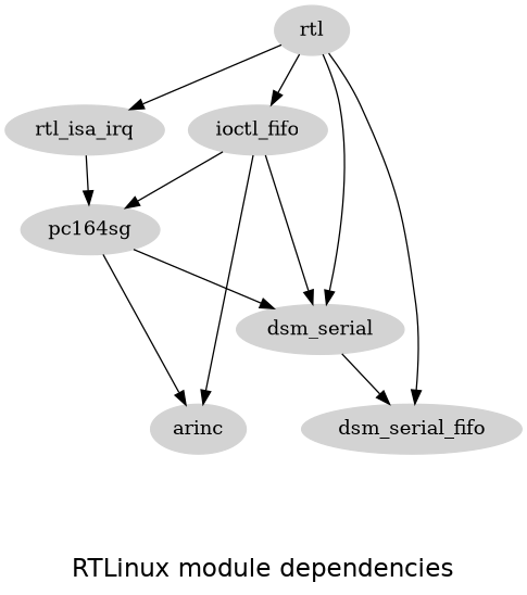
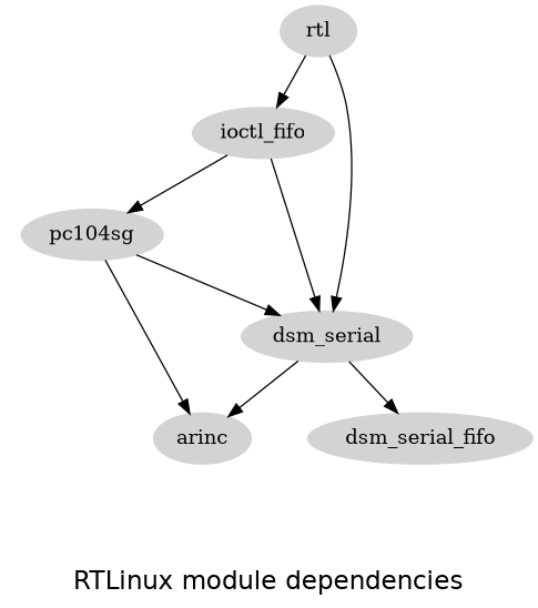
  digraph {
    fontname=Helvetica
    fontsize=18
    label="\nRTLinux module dependencies"
    node [color=lightgrey style=filled]
    arinc
    dsm_serial_fifo
    dsm_serial
-   pc104sg [label=pc164sg]
+   pc104sg
    ioctl_fifo
-   rtl_isa_irq
    rtl
    subgraph sub_1 {
      rank=max
      arinc
      dsm_serial_fifo
    }
    dsm_serial -> dsm_serial_fifo
    pc104sg -> arinc
    pc104sg -> dsm_serial
-   ioctl_fifo -> arinc
+   dsm_serial -> arinc
    ioctl_fifo -> dsm_serial
    ioctl_fifo -> pc104sg
-   rtl_isa_irq -> pc104sg
-   rtl -> dsm_serial_fifo
    rtl -> dsm_serial
    rtl -> ioctl_fifo
-   rtl -> rtl_isa_irq
  }
